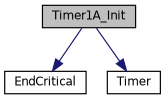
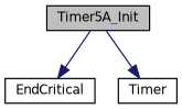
  digraph {
    rankdir=TB
    node [color=black fillcolor=white fontname=Helvetica fontsize=10 shape=record style=filled]
    edge [color=midnightblue fontname=Helvetica fontsize=10 labelfontname=Helvetica labelfontsize=10 style=solid]
-   n1 [fillcolor=grey75 fontcolor=black height=0.2 label=Timer1A_Init width=0.4]
+   n1 [fillcolor=grey75 fontcolor=black height=0.2 label=Timer5A_Init width=0.4]
    n2 [height=0.2 label=EndCritical width=0.4]
    n3 [height=0.2 label=Timer width=0.4]
    n1 -> n2
    n1 -> n3
  }
